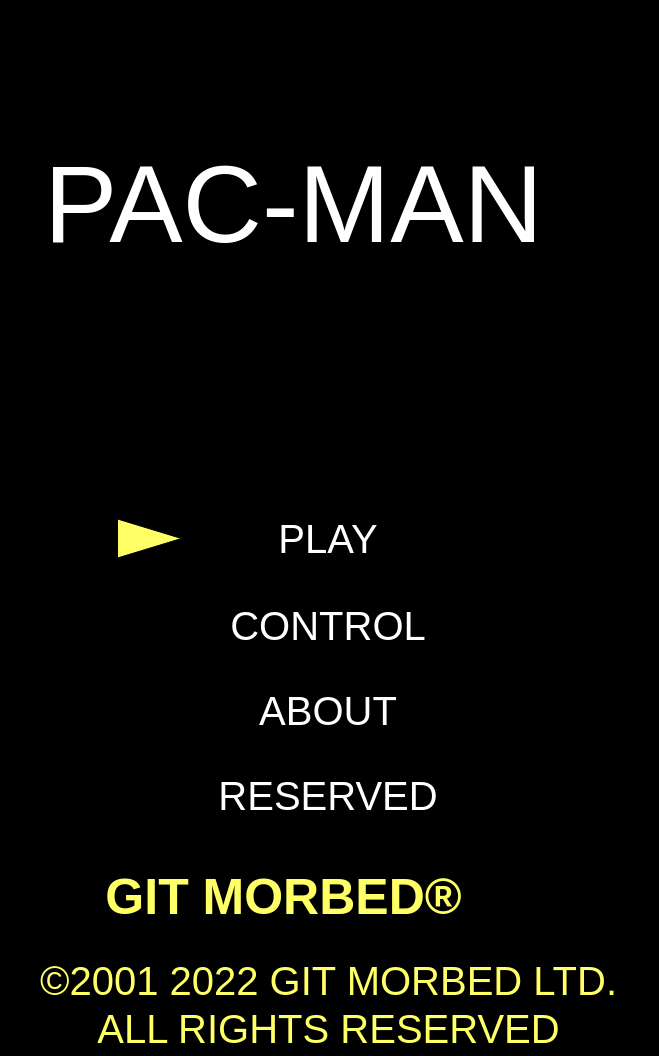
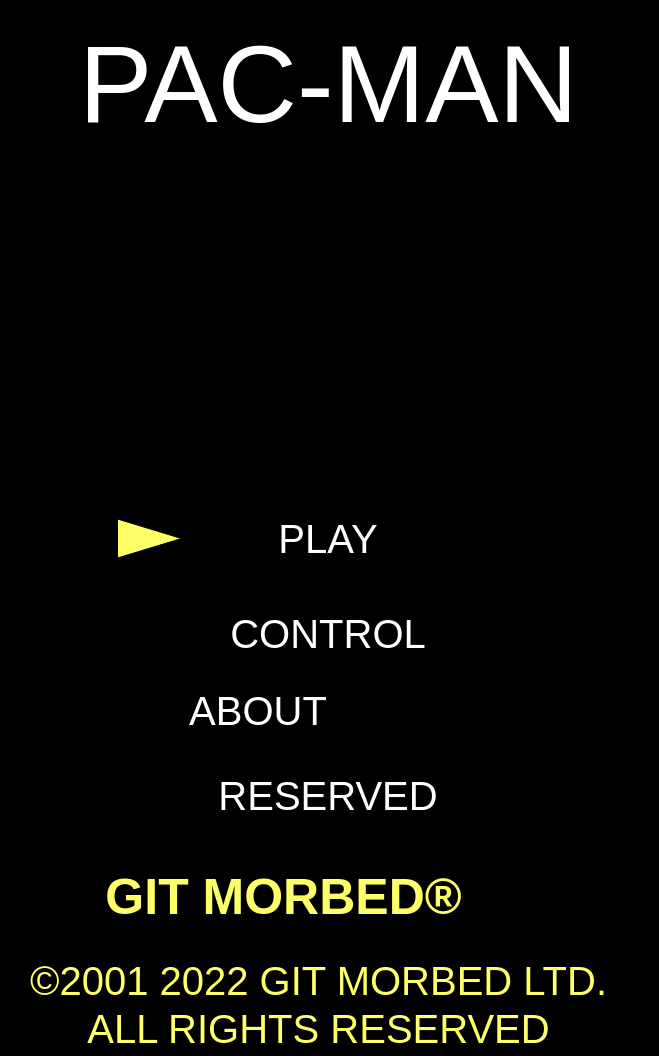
  <mxCell id="0" />
  <mxCell id="1" parent="0" />
  <mxCell id="2" value="&lt;font color=&quot;#FFFFFF&quot;&gt;PLAY&lt;/font&gt;" style="rounded=0;whiteSpace=wrap;html=1;fontSize=40;fontColor=#0000FF;strokeColor=#000000;fillColor=#000000;" vertex="1" parent="1"><mxGeometry x="83" y="508" width="490" height="60" as="geometry" /></mxCell>
- <mxCell id="3" value="&lt;font color=&quot;#FFFFFF&quot;&gt;ABOUT&lt;/font&gt;" style="rounded=0;whiteSpace=wrap;html=1;fontSize=40;fontColor=#0000FF;strokeColor=#000000;fillColor=#000000;" vertex="1" parent="1"><mxGeometry x="83" y="680" width="490" height="60" as="geometry" /></mxCell>
- <mxCell id="4" value="&lt;font color=&quot;#FFFFFF&quot;&gt;CONTROL&lt;/font&gt;" style="rounded=0;whiteSpace=wrap;html=1;fontSize=40;fontColor=#0000FF;strokeColor=#000000;fillColor=#000000;" vertex="1" parent="1"><mxGeometry x="83" y="595" width="490" height="60" as="geometry" /></mxCell>
+ <mxCell id="3" value="&lt;font color=&quot;#FFFFFF&quot;&gt;ABOUT&lt;/font&gt;" style="rounded=0;whiteSpace=wrap;html=1;fontSize=40;fontColor=#0000FF;strokeColor=#000000;fillColor=#000000;" vertex="1" parent="1"><mxGeometry x="83" y="680" width="350" height="60" as="geometry" /></mxCell>
+ <mxCell id="4" value="&lt;font color=&quot;#FFFFFF&quot;&gt;CONTROL&lt;/font&gt;" style="rounded=0;whiteSpace=wrap;html=1;fontSize=40;fontColor=#0000FF;strokeColor=#000000;fillColor=#000000;" vertex="1" parent="1"><mxGeometry x="83" y="595" width="490" height="75" as="geometry" /></mxCell>
  <mxCell id="5" value="&lt;font color=&quot;#FFFFFF&quot;&gt;RESERVED&lt;/font&gt;" style="rounded=0;whiteSpace=wrap;html=1;fontSize=40;fontColor=#0000FF;strokeColor=#000000;fillColor=#000000;" vertex="1" parent="1"><mxGeometry x="83" y="765" width="490" height="60" as="geometry" /></mxCell>
- <mxCell id="6" value="&lt;font style=&quot;font-size: 110px;&quot; color=&quot;#FFFFFF&quot;&gt;PAC-MAN&lt;/font&gt;" style="rounded=0;whiteSpace=wrap;html=1;fontSize=40;fontColor=#0000FF;strokeColor=none;fillColor=#000000;" vertex="1" parent="1"><mxGeometry x="22" y="140" width="543" height="126" as="geometry" /></mxCell>
+ <mxCell id="6" value="&lt;font style=&quot;font-size: 110px;&quot; color=&quot;#FFFFFF&quot;&gt;PAC-MAN&lt;/font&gt;" style="rounded=0;whiteSpace=wrap;html=1;fontSize=40;fontColor=#0000FF;strokeColor=none;fillColor=#000000;" vertex="1" parent="1"><mxGeometry x="57" y="20" width="543" height="126" as="geometry" /></mxCell>
  <mxCell id="7" value="&lt;font color=&quot;#FFFF66&quot;&gt;&lt;b&gt;&lt;font style=&quot;font-size: 50px;&quot;&gt;GIT MORBED®&lt;/font&gt;&lt;/b&gt;&lt;/font&gt;" style="rounded=0;whiteSpace=wrap;html=1;fontSize=40;fontColor=#0000FF;strokeColor=#000000;fillColor=#000000;" vertex="1" parent="1"><mxGeometry x="86" y="866" width="395" height="60" as="geometry" /></mxCell>
  <mxCell id="8" value="" style="triangle;whiteSpace=wrap;html=1;fontSize=50;fontColor=#FFFFFF;strokeColor=#000000;fillColor=#FFFF66;" vertex="1" parent="1"><mxGeometry x="117" y="518.5" width="64" height="39" as="geometry" /></mxCell>
- <mxCell id="9" value="&lt;font color=&quot;#FFFF66&quot;&gt;&lt;span&gt;©2001 2022 GIT MORBED LTD.&lt;br&gt;ALL RIGHTS RESERVED&lt;br&gt;&lt;/span&gt;&lt;/font&gt;" style="rounded=0;whiteSpace=wrap;html=1;fontSize=40;fontColor=#0000FF;strokeColor=#000000;fillColor=#000000;" vertex="1" parent="1"><mxGeometry x="20" y="974" width="617" height="60" as="geometry" /></mxCell>
+ <mxCell id="9" value="&lt;font color=&quot;#FFFF66&quot;&gt;&lt;span&gt;©2001 2022 GIT MORBED LTD.&lt;br&gt;ALL RIGHTS RESERVED&lt;br&gt;&lt;/span&gt;&lt;/font&gt;" style="rounded=0;whiteSpace=wrap;html=1;fontSize=40;fontColor=#0000FF;strokeColor=#000000;fillColor=#000000;" vertex="1" parent="1"><mxGeometry x="10" y="974" width="617" height="60" as="geometry" /></mxCell>
